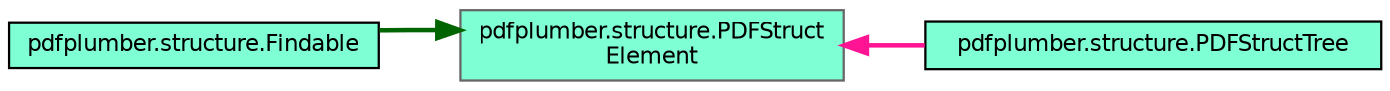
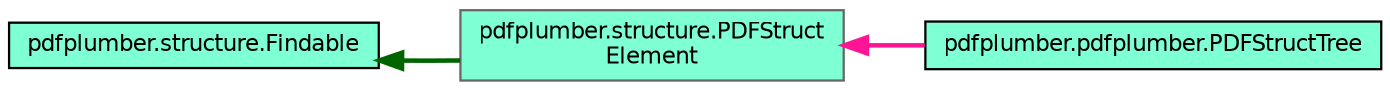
  digraph {
    rankdir=LR
    node [color=black fillcolor=aquamarine fontname=Helvetica fontsize=10 shape=record style=filled]
    edge [dir=back fontname=Helvetica fontsize=10 labelfontname=Helvetica labelfontsize=10 style=bold]
    n1 [height=0.2 label="pdfplumber.structure.Findable" width=0.4]
    n2 [color=gray40 height=0.2 label="pdfplumber.structure.PDFStruct\lElement" width=0.4]
-   n3 [height=0.2 label="pdfplumber.structure.PDFStructTree" width=0.4]
-   n2 -> n1 [color=darkgreen]
+   n3 [height=0.2 label="pdfplumber.pdfplumber.PDFStructTree" width=0.4]
+   n1 -> n2 [color=darkgreen]
    n2 -> n3 [color=deeppink]
  }
